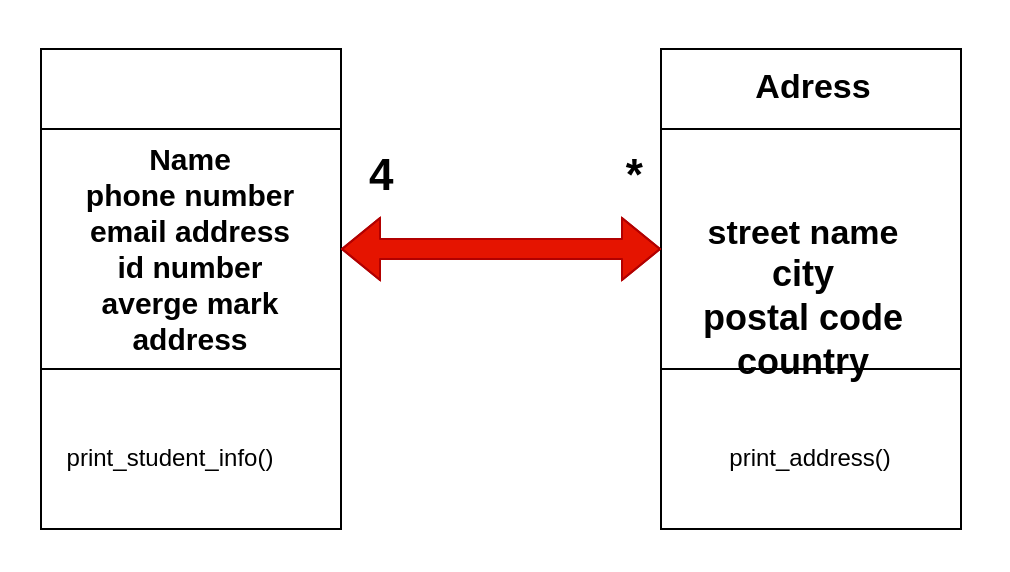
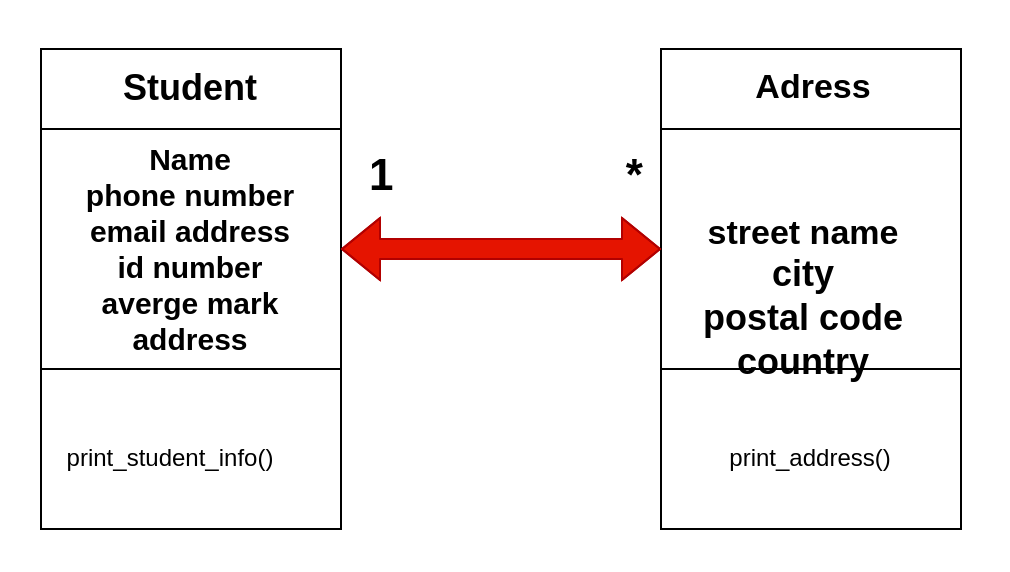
  <mxCell id="0" />
  <mxCell id="1" parent="0" />
  <mxCell id="2" value="" style="rounded=0;whiteSpace=wrap;html=1;" parent="1" vertex="1"><mxGeometry x="20" y="24" width="150" height="240" as="geometry" /></mxCell>
  <mxCell id="3" value="" style="rounded=0;whiteSpace=wrap;html=1;" parent="1" vertex="1"><mxGeometry x="20" y="24" width="150" height="40" as="geometry" /></mxCell>
  <mxCell id="4" value="" style="rounded=0;whiteSpace=wrap;html=1;" parent="1" vertex="1"><mxGeometry x="20" y="64" width="150" height="120" as="geometry" /></mxCell>
+ <mxCell id="5" value="&lt;b&gt;&lt;font style=&quot;font-size: 18px;&quot;&gt;Student&lt;/font&gt;&lt;/b&gt;" style="text;html=1;strokeColor=none;fillColor=none;align=center;verticalAlign=middle;whiteSpace=wrap;rounded=0;" parent="1" vertex="1"><mxGeometry x="65" y="29" width="60" height="30" as="geometry" /></mxCell>
  <mxCell id="6" value="&lt;font style=&quot;font-size: 15px;&quot;&gt;&lt;b style=&quot;&quot;&gt;Name&lt;br&gt;&lt;/b&gt;&lt;b style=&quot;&quot;&gt;phone number&lt;br&gt;&lt;/b&gt;&lt;b&gt;email address&lt;br&gt;&lt;/b&gt;&lt;b style=&quot;&quot;&gt;id number&lt;br&gt;averge mark&lt;br&gt;&lt;/b&gt;&lt;b&gt;address&lt;/b&gt;&lt;b style=&quot;&quot;&gt;&lt;br&gt;&lt;/b&gt;&lt;/font&gt;" style="text;html=1;strokeColor=none;fillColor=none;align=center;verticalAlign=middle;whiteSpace=wrap;rounded=0;" parent="1" vertex="1"><mxGeometry x="30" y="94.5" width="130" height="59" as="geometry" /></mxCell>
  <mxCell id="7" value="print_student_info()&lt;br&gt;" style="text;html=1;strokeColor=none;fillColor=none;align=center;verticalAlign=middle;whiteSpace=wrap;rounded=0;" parent="1" vertex="1"><mxGeometry x="55" y="214" width="60" height="30" as="geometry" /></mxCell>
  <mxCell id="8" value="" style="rounded=0;whiteSpace=wrap;html=1;" parent="1" vertex="1"><mxGeometry x="330" y="24" width="150" height="240" as="geometry" /></mxCell>
  <mxCell id="9" value="" style="rounded=0;whiteSpace=wrap;html=1;" parent="1" vertex="1"><mxGeometry x="330" y="24" width="150" height="40" as="geometry" /></mxCell>
  <mxCell id="10" value="" style="rounded=0;whiteSpace=wrap;html=1;" parent="1" vertex="1"><mxGeometry x="330" y="64" width="150" height="120" as="geometry" /></mxCell>
  <mxCell id="11" value="&lt;b&gt;&lt;font style=&quot;font-size: 17px;&quot;&gt;Adress&lt;/font&gt;&lt;/b&gt;" style="text;html=1;strokeColor=none;fillColor=none;align=center;verticalAlign=middle;whiteSpace=wrap;rounded=0;strokeWidth=4;perimeterSpacing=3;" parent="1" vertex="1"><mxGeometry x="330" y="20" width="152.5" height="47.5" as="geometry" /></mxCell>
  <mxCell id="12" value="print_address()&lt;br&gt;" style="text;html=1;strokeColor=none;fillColor=none;align=center;verticalAlign=middle;whiteSpace=wrap;rounded=0;" parent="1" vertex="1"><mxGeometry x="375" y="214" width="60" height="30" as="geometry" /></mxCell>
  <mxCell id="13" value="&lt;b style=&quot;font-size: 17px;&quot;&gt;street name&lt;br&gt;&lt;/b&gt;&lt;b style=&quot;font-size: 18px;&quot;&gt;city&lt;br&gt;postal code&lt;br&gt;&lt;/b&gt;&lt;b style=&quot;font-size: 18px;&quot;&gt;country&lt;/b&gt;&lt;b style=&quot;font-size: 18px;&quot;&gt;&lt;br&gt;&lt;/b&gt;" style="text;html=1;strokeColor=none;fillColor=none;align=center;verticalAlign=middle;whiteSpace=wrap;rounded=0;" parent="1" vertex="1"><mxGeometry x="336" y="119" width="131.25" height="60" as="geometry" /></mxCell>
  <mxCell id="14" value="" style="shape=flexArrow;endArrow=classic;startArrow=classic;html=1;fontSize=18;entryX=0;entryY=0.5;entryDx=0;entryDy=0;exitX=1;exitY=0.5;exitDx=0;exitDy=0;fillColor=#e51400;strokeColor=#B20000;" parent="1" source="4" target="10" edge="1"><mxGeometry width="100" height="100" relative="1" as="geometry"><mxPoint x="210" y="164" as="sourcePoint" /><mxPoint x="310" y="64" as="targetPoint" /><Array as="points"><mxPoint x="250" y="124" /></Array></mxGeometry></mxCell>
- <mxCell id="15" value="&lt;b&gt;&lt;font style=&quot;font-size: 22px;&quot;&gt;4 &amp;nbsp; &amp;nbsp; &amp;nbsp; &amp;nbsp; &amp;nbsp; &amp;nbsp; &amp;nbsp; &amp;nbsp; &amp;nbsp; *&lt;/font&gt;&lt;/b&gt;" style="text;html=1;strokeColor=none;fillColor=none;align=center;verticalAlign=middle;whiteSpace=wrap;rounded=0;strokeWidth=4;fontSize=18;" parent="1" vertex="1"><mxGeometry x="170" y="72.5" width="166" height="30" as="geometry" /></mxCell>
+ <mxCell id="15" value="&lt;b&gt;&lt;font style=&quot;font-size: 22px;&quot;&gt;1 &amp;nbsp; &amp;nbsp; &amp;nbsp; &amp;nbsp; &amp;nbsp; &amp;nbsp; &amp;nbsp; &amp;nbsp; &amp;nbsp; *&lt;/font&gt;&lt;/b&gt;" style="text;html=1;strokeColor=none;fillColor=none;align=center;verticalAlign=middle;whiteSpace=wrap;rounded=0;strokeWidth=4;fontSize=18;" parent="1" vertex="1"><mxGeometry x="170" y="72.5" width="166" height="30" as="geometry" /></mxCell>
